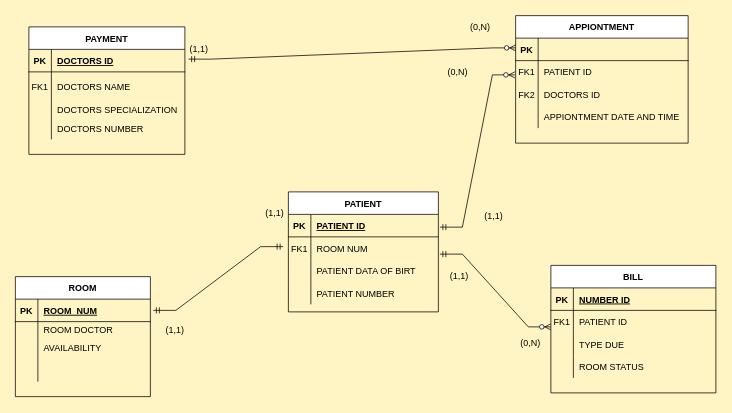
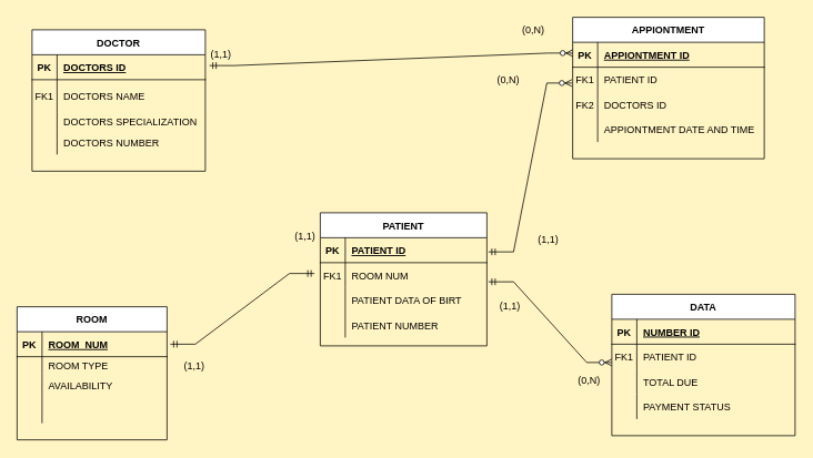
  <mxCell id="0" />
  <mxCell id="1" parent="0" />
  <mxCell id="2" value="ROOM" style="shape=table;startSize=30;container=1;collapsible=1;childLayout=tableLayout;fixedRows=1;rowLines=0;fontStyle=1;align=center;resizeLast=1;" parent="1" vertex="1"><mxGeometry x="20" y="368" width="180" height="160" as="geometry" /></mxCell>
  <mxCell id="3" value="" style="shape=partialRectangle;collapsible=0;dropTarget=0;pointerEvents=0;fillColor=none;points=[[0,0.5],[1,0.5]];portConstraint=eastwest;top=0;left=0;right=0;bottom=1;" parent="2" vertex="1"><mxGeometry y="30" width="180" height="30" as="geometry" /></mxCell>
  <mxCell id="4" value="PK" style="shape=partialRectangle;overflow=hidden;connectable=0;fillColor=none;top=0;left=0;bottom=0;right=0;fontStyle=1;" parent="3" vertex="1"><mxGeometry width="30" height="30" as="geometry"><mxRectangle width="30" height="30" as="alternateBounds" /></mxGeometry></mxCell>
  <mxCell id="5" value="ROOM  NUM" style="shape=partialRectangle;overflow=hidden;connectable=0;fillColor=none;top=0;left=0;bottom=0;right=0;align=left;spacingLeft=6;fontStyle=5;" parent="3" vertex="1"><mxGeometry x="30" width="150" height="30" as="geometry"><mxRectangle width="150" height="30" as="alternateBounds" /></mxGeometry></mxCell>
  <mxCell id="6" value="" style="shape=partialRectangle;collapsible=0;dropTarget=0;pointerEvents=0;fillColor=none;points=[[0,0.5],[1,0.5]];portConstraint=eastwest;top=0;left=0;right=0;bottom=0;" parent="2" vertex="1"><mxGeometry y="60" width="180" height="20" as="geometry" /></mxCell>
  <mxCell id="7" value="" style="shape=partialRectangle;overflow=hidden;connectable=0;fillColor=none;top=0;left=0;bottom=0;right=0;" parent="6" vertex="1"><mxGeometry width="30" height="20" as="geometry"><mxRectangle width="30" height="20" as="alternateBounds" /></mxGeometry></mxCell>
- <mxCell id="8" value="ROOM DOCTOR " style="shape=partialRectangle;overflow=hidden;connectable=0;fillColor=none;top=0;left=0;bottom=0;right=0;align=left;spacingLeft=6;" parent="6" vertex="1"><mxGeometry x="30" width="150" height="20" as="geometry"><mxRectangle width="150" height="20" as="alternateBounds" /></mxGeometry></mxCell>
+ <mxCell id="8" value="ROOM TYPE " style="shape=partialRectangle;overflow=hidden;connectable=0;fillColor=none;top=0;left=0;bottom=0;right=0;align=left;spacingLeft=6;" parent="6" vertex="1"><mxGeometry x="30" width="150" height="20" as="geometry"><mxRectangle width="150" height="20" as="alternateBounds" /></mxGeometry></mxCell>
  <mxCell id="9" value="" style="shape=partialRectangle;collapsible=0;dropTarget=0;pointerEvents=0;fillColor=none;points=[[0,0.5],[1,0.5]];portConstraint=eastwest;top=0;left=0;right=0;bottom=0;" parent="2" vertex="1"><mxGeometry y="80" width="180" height="30" as="geometry" /></mxCell>
  <mxCell id="10" value="" style="shape=partialRectangle;overflow=hidden;connectable=0;fillColor=none;top=0;left=0;bottom=0;right=0;" parent="9" vertex="1"><mxGeometry width="30" height="30" as="geometry"><mxRectangle width="30" height="30" as="alternateBounds" /></mxGeometry></mxCell>
  <mxCell id="11" value="AVAILABILITY" style="shape=partialRectangle;overflow=hidden;connectable=0;fillColor=none;top=0;left=0;bottom=0;right=0;align=left;spacingLeft=6;" parent="9" vertex="1"><mxGeometry x="30" width="150" height="30" as="geometry"><mxRectangle width="150" height="30" as="alternateBounds" /></mxGeometry></mxCell>
  <mxCell id="12" value="" style="shape=partialRectangle;collapsible=0;dropTarget=0;pointerEvents=0;fillColor=none;points=[[0,0.5],[1,0.5]];portConstraint=eastwest;top=0;left=0;right=0;bottom=0;" parent="2" vertex="1"><mxGeometry y="110" width="180" height="30" as="geometry" /></mxCell>
  <mxCell id="13" value="" style="shape=partialRectangle;overflow=hidden;connectable=0;fillColor=none;top=0;left=0;bottom=0;right=0;" parent="12" vertex="1"><mxGeometry width="30" height="30" as="geometry"><mxRectangle width="30" height="30" as="alternateBounds" /></mxGeometry></mxCell>
  <mxCell id="14" value="" style="shape=partialRectangle;overflow=hidden;connectable=0;fillColor=none;top=0;left=0;bottom=0;right=0;align=left;spacingLeft=6;" parent="12" vertex="1"><mxGeometry x="30" width="150" height="30" as="geometry"><mxRectangle width="150" height="30" as="alternateBounds" /></mxGeometry></mxCell>
  <mxCell id="15" value="PATIENT" style="shape=table;startSize=30;container=1;collapsible=1;childLayout=tableLayout;fixedRows=1;rowLines=0;fontStyle=1;align=center;resizeLast=1;" parent="1" vertex="1"><mxGeometry x="384" y="255" width="200" height="160" as="geometry" /></mxCell>
  <mxCell id="16" value="" style="shape=partialRectangle;collapsible=0;dropTarget=0;pointerEvents=0;fillColor=none;points=[[0,0.5],[1,0.5]];portConstraint=eastwest;top=0;left=0;right=0;bottom=1;" parent="15" vertex="1"><mxGeometry y="30" width="200" height="30" as="geometry" /></mxCell>
  <mxCell id="17" value="PK" style="shape=partialRectangle;overflow=hidden;connectable=0;fillColor=none;top=0;left=0;bottom=0;right=0;fontStyle=1;" parent="16" vertex="1"><mxGeometry width="30" height="30" as="geometry"><mxRectangle width="30" height="30" as="alternateBounds" /></mxGeometry></mxCell>
  <mxCell id="18" value="PATIENT ID" style="shape=partialRectangle;overflow=hidden;connectable=0;fillColor=none;top=0;left=0;bottom=0;right=0;align=left;spacingLeft=6;fontStyle=5;" parent="16" vertex="1"><mxGeometry x="30" width="170" height="30" as="geometry"><mxRectangle width="170" height="30" as="alternateBounds" /></mxGeometry></mxCell>
  <mxCell id="19" value="" style="shape=partialRectangle;collapsible=0;dropTarget=0;pointerEvents=0;fillColor=none;points=[[0,0.5],[1,0.5]];portConstraint=eastwest;top=0;left=0;right=0;bottom=0;" parent="15" vertex="1"><mxGeometry y="60" width="200" height="30" as="geometry" /></mxCell>
  <mxCell id="20" value="FK1" style="shape=partialRectangle;overflow=hidden;connectable=0;fillColor=none;top=0;left=0;bottom=0;right=0;" parent="19" vertex="1"><mxGeometry width="30" height="30" as="geometry"><mxRectangle width="30" height="30" as="alternateBounds" /></mxGeometry></mxCell>
  <mxCell id="21" value="ROOM NUM" style="shape=partialRectangle;overflow=hidden;connectable=0;fillColor=none;top=0;left=0;bottom=0;right=0;align=left;spacingLeft=6;" parent="19" vertex="1"><mxGeometry x="30" width="170" height="30" as="geometry"><mxRectangle width="170" height="30" as="alternateBounds" /></mxGeometry></mxCell>
  <mxCell id="22" value="" style="shape=partialRectangle;collapsible=0;dropTarget=0;pointerEvents=0;fillColor=none;points=[[0,0.5],[1,0.5]];portConstraint=eastwest;top=0;left=0;right=0;bottom=0;" parent="15" vertex="1"><mxGeometry y="90" width="200" height="30" as="geometry" /></mxCell>
  <mxCell id="23" value="" style="shape=partialRectangle;overflow=hidden;connectable=0;fillColor=none;top=0;left=0;bottom=0;right=0;" parent="22" vertex="1"><mxGeometry width="30" height="30" as="geometry"><mxRectangle width="30" height="30" as="alternateBounds" /></mxGeometry></mxCell>
  <mxCell id="24" value="PATIENT DATA OF BIRT" style="shape=partialRectangle;overflow=hidden;connectable=0;fillColor=none;top=0;left=0;bottom=0;right=0;align=left;spacingLeft=6;" parent="22" vertex="1"><mxGeometry x="30" width="170" height="30" as="geometry"><mxRectangle width="170" height="30" as="alternateBounds" /></mxGeometry></mxCell>
  <mxCell id="25" value="" style="shape=partialRectangle;collapsible=0;dropTarget=0;pointerEvents=0;fillColor=none;points=[[0,0.5],[1,0.5]];portConstraint=eastwest;top=0;left=0;right=0;bottom=0;" parent="15" vertex="1"><mxGeometry y="120" width="200" height="30" as="geometry" /></mxCell>
  <mxCell id="26" value="" style="shape=partialRectangle;overflow=hidden;connectable=0;fillColor=none;top=0;left=0;bottom=0;right=0;" parent="25" vertex="1"><mxGeometry width="30" height="30" as="geometry"><mxRectangle width="30" height="30" as="alternateBounds" /></mxGeometry></mxCell>
  <mxCell id="27" value="PATIENT NUMBER" style="shape=partialRectangle;overflow=hidden;connectable=0;fillColor=none;top=0;left=0;bottom=0;right=0;align=left;spacingLeft=6;" parent="25" vertex="1"><mxGeometry x="30" width="170" height="30" as="geometry"><mxRectangle width="170" height="30" as="alternateBounds" /></mxGeometry></mxCell>
- <mxCell id="28" value="BILL" style="shape=table;startSize=30;container=1;collapsible=1;childLayout=tableLayout;fixedRows=1;rowLines=0;fontStyle=1;align=center;resizeLast=1;" parent="1" vertex="1"><mxGeometry x="734" y="353" width="220" height="170" as="geometry" /></mxCell>
+ <mxCell id="28" value="DATA" style="shape=table;startSize=30;container=1;collapsible=1;childLayout=tableLayout;fixedRows=1;rowLines=0;fontStyle=1;align=center;resizeLast=1;" parent="1" vertex="1"><mxGeometry x="734" y="353" width="220" height="170" as="geometry" /></mxCell>
  <mxCell id="29" value="" style="shape=partialRectangle;collapsible=0;dropTarget=0;pointerEvents=0;fillColor=none;points=[[0,0.5],[1,0.5]];portConstraint=eastwest;top=0;left=0;right=0;bottom=1;" parent="28" vertex="1"><mxGeometry y="30" width="220" height="30" as="geometry" /></mxCell>
  <mxCell id="30" value="PK" style="shape=partialRectangle;overflow=hidden;connectable=0;fillColor=none;top=0;left=0;bottom=0;right=0;fontStyle=1;" parent="29" vertex="1"><mxGeometry width="30" height="30" as="geometry"><mxRectangle width="30" height="30" as="alternateBounds" /></mxGeometry></mxCell>
  <mxCell id="31" value="NUMBER ID" style="shape=partialRectangle;overflow=hidden;connectable=0;fillColor=none;top=0;left=0;bottom=0;right=0;align=left;spacingLeft=6;fontStyle=5;" parent="29" vertex="1"><mxGeometry x="30" width="190" height="30" as="geometry"><mxRectangle width="190" height="30" as="alternateBounds" /></mxGeometry></mxCell>
  <mxCell id="32" value="" style="shape=partialRectangle;collapsible=0;dropTarget=0;pointerEvents=0;fillColor=none;points=[[0,0.5],[1,0.5]];portConstraint=eastwest;top=0;left=0;right=0;bottom=0;" parent="28" vertex="1"><mxGeometry y="60" width="220" height="30" as="geometry" /></mxCell>
  <mxCell id="33" value="FK1" style="shape=partialRectangle;overflow=hidden;connectable=0;fillColor=none;top=0;left=0;bottom=0;right=0;" parent="32" vertex="1"><mxGeometry width="30" height="30" as="geometry"><mxRectangle width="30" height="30" as="alternateBounds" /></mxGeometry></mxCell>
  <mxCell id="34" value="PATIENT ID" style="shape=partialRectangle;overflow=hidden;connectable=0;fillColor=none;top=0;left=0;bottom=0;right=0;align=left;spacingLeft=6;" parent="32" vertex="1"><mxGeometry x="30" width="190" height="30" as="geometry"><mxRectangle width="190" height="30" as="alternateBounds" /></mxGeometry></mxCell>
  <mxCell id="35" value="" style="shape=partialRectangle;collapsible=0;dropTarget=0;pointerEvents=0;fillColor=none;points=[[0,0.5],[1,0.5]];portConstraint=eastwest;top=0;left=0;right=0;bottom=0;" parent="28" vertex="1"><mxGeometry y="90" width="220" height="30" as="geometry" /></mxCell>
  <mxCell id="36" value="" style="shape=partialRectangle;overflow=hidden;connectable=0;fillColor=none;top=0;left=0;bottom=0;right=0;" parent="35" vertex="1"><mxGeometry width="30" height="30" as="geometry"><mxRectangle width="30" height="30" as="alternateBounds" /></mxGeometry></mxCell>
- <mxCell id="37" value="TYPE DUE" style="shape=partialRectangle;overflow=hidden;connectable=0;fillColor=none;top=0;left=0;bottom=0;right=0;align=left;spacingLeft=6;" parent="35" vertex="1"><mxGeometry x="30" width="190" height="30" as="geometry"><mxRectangle width="190" height="30" as="alternateBounds" /></mxGeometry></mxCell>
+ <mxCell id="37" value="TOTAL DUE" style="shape=partialRectangle;overflow=hidden;connectable=0;fillColor=none;top=0;left=0;bottom=0;right=0;align=left;spacingLeft=6;" parent="35" vertex="1"><mxGeometry x="30" width="190" height="30" as="geometry"><mxRectangle width="190" height="30" as="alternateBounds" /></mxGeometry></mxCell>
  <mxCell id="38" value="" style="shape=partialRectangle;collapsible=0;dropTarget=0;pointerEvents=0;fillColor=none;points=[[0,0.5],[1,0.5]];portConstraint=eastwest;top=0;left=0;right=0;bottom=0;" parent="28" vertex="1"><mxGeometry y="120" width="220" height="30" as="geometry" /></mxCell>
  <mxCell id="39" value="" style="shape=partialRectangle;overflow=hidden;connectable=0;fillColor=none;top=0;left=0;bottom=0;right=0;" parent="38" vertex="1"><mxGeometry width="30" height="30" as="geometry"><mxRectangle width="30" height="30" as="alternateBounds" /></mxGeometry></mxCell>
- <mxCell id="40" value="ROOM STATUS" style="shape=partialRectangle;overflow=hidden;connectable=0;fillColor=none;top=0;left=0;bottom=0;right=0;align=left;spacingLeft=6;" parent="38" vertex="1"><mxGeometry x="30" width="190" height="30" as="geometry"><mxRectangle width="190" height="30" as="alternateBounds" /></mxGeometry></mxCell>
+ <mxCell id="40" value="PAYMENT STATUS" style="shape=partialRectangle;overflow=hidden;connectable=0;fillColor=none;top=0;left=0;bottom=0;right=0;align=left;spacingLeft=6;" parent="38" vertex="1"><mxGeometry x="30" width="190" height="30" as="geometry"><mxRectangle width="190" height="30" as="alternateBounds" /></mxGeometry></mxCell>
  <mxCell id="41" value="APPIONTMENT" style="shape=table;startSize=30;container=1;collapsible=1;childLayout=tableLayout;fixedRows=1;rowLines=0;fontStyle=1;align=center;resizeLast=1;" parent="1" vertex="1"><mxGeometry x="687" y="20" width="230" height="170" as="geometry" /></mxCell>
  <mxCell id="42" value="" style="shape=partialRectangle;collapsible=0;dropTarget=0;pointerEvents=0;fillColor=none;points=[[0,0.5],[1,0.5]];portConstraint=eastwest;top=0;left=0;right=0;bottom=1;" parent="41" vertex="1"><mxGeometry y="30" width="230" height="30" as="geometry" /></mxCell>
  <mxCell id="43" value="PK" style="shape=partialRectangle;overflow=hidden;connectable=0;fillColor=none;top=0;left=0;bottom=0;right=0;fontStyle=1;" parent="42" vertex="1"><mxGeometry width="30" height="30" as="geometry"><mxRectangle width="30" height="30" as="alternateBounds" /></mxGeometry></mxCell>
+ <mxCell id="44" value="APPIONTMENT ID" style="shape=partialRectangle;overflow=hidden;connectable=0;fillColor=none;top=0;left=0;bottom=0;right=0;align=left;spacingLeft=6;fontStyle=5;" parent="42" vertex="1"><mxGeometry x="30" width="200" height="30" as="geometry"><mxRectangle width="200" height="30" as="alternateBounds" /></mxGeometry></mxCell>
  <mxCell id="45" value="" style="shape=partialRectangle;collapsible=0;dropTarget=0;pointerEvents=0;fillColor=none;points=[[0,0.5],[1,0.5]];portConstraint=eastwest;top=0;left=0;right=0;bottom=0;" parent="41" vertex="1"><mxGeometry y="60" width="230" height="30" as="geometry" /></mxCell>
  <mxCell id="46" value="FK1" style="shape=partialRectangle;overflow=hidden;connectable=0;fillColor=none;top=0;left=0;bottom=0;right=0;" parent="45" vertex="1"><mxGeometry width="30" height="30" as="geometry"><mxRectangle width="30" height="30" as="alternateBounds" /></mxGeometry></mxCell>
  <mxCell id="47" value="PATIENT ID" style="shape=partialRectangle;overflow=hidden;connectable=0;fillColor=none;top=0;left=0;bottom=0;right=0;align=left;spacingLeft=6;" parent="45" vertex="1"><mxGeometry x="30" width="200" height="30" as="geometry"><mxRectangle width="200" height="30" as="alternateBounds" /></mxGeometry></mxCell>
  <mxCell id="48" value="" style="shape=partialRectangle;collapsible=0;dropTarget=0;pointerEvents=0;fillColor=none;points=[[0,0.5],[1,0.5]];portConstraint=eastwest;top=0;left=0;right=0;bottom=0;" parent="41" vertex="1"><mxGeometry y="90" width="230" height="30" as="geometry" /></mxCell>
  <mxCell id="49" value="FK2" style="shape=partialRectangle;overflow=hidden;connectable=0;fillColor=none;top=0;left=0;bottom=0;right=0;" parent="48" vertex="1"><mxGeometry width="30" height="30" as="geometry"><mxRectangle width="30" height="30" as="alternateBounds" /></mxGeometry></mxCell>
  <mxCell id="50" value="DOCTORS ID" style="shape=partialRectangle;overflow=hidden;connectable=0;fillColor=none;top=0;left=0;bottom=0;right=0;align=left;spacingLeft=6;" parent="48" vertex="1"><mxGeometry x="30" width="200" height="30" as="geometry"><mxRectangle width="200" height="30" as="alternateBounds" /></mxGeometry></mxCell>
  <mxCell id="51" value="" style="shape=partialRectangle;collapsible=0;dropTarget=0;pointerEvents=0;fillColor=none;points=[[0,0.5],[1,0.5]];portConstraint=eastwest;top=0;left=0;right=0;bottom=0;" parent="41" vertex="1"><mxGeometry y="120" width="230" height="30" as="geometry" /></mxCell>
  <mxCell id="52" value="" style="shape=partialRectangle;overflow=hidden;connectable=0;fillColor=none;top=0;left=0;bottom=0;right=0;" parent="51" vertex="1"><mxGeometry width="30" height="30" as="geometry"><mxRectangle width="30" height="30" as="alternateBounds" /></mxGeometry></mxCell>
  <mxCell id="53" value="APPIONTMENT DATE AND TIME" style="shape=partialRectangle;overflow=hidden;connectable=0;fillColor=none;top=0;left=0;bottom=0;right=0;align=left;spacingLeft=6;" parent="51" vertex="1"><mxGeometry x="30" width="200" height="30" as="geometry"><mxRectangle width="200" height="30" as="alternateBounds" /></mxGeometry></mxCell>
- <mxCell id="54" value="PAYMENT" style="shape=table;startSize=30;container=1;collapsible=1;childLayout=tableLayout;fixedRows=1;rowLines=0;fontStyle=1;align=center;resizeLast=1;" parent="1" vertex="1"><mxGeometry x="38" y="35" width="208" height="170" as="geometry" /></mxCell>
+ <mxCell id="54" value="DOCTOR" style="shape=table;startSize=30;container=1;collapsible=1;childLayout=tableLayout;fixedRows=1;rowLines=0;fontStyle=1;align=center;resizeLast=1;" parent="1" vertex="1"><mxGeometry x="38" y="35" width="208" height="170" as="geometry" /></mxCell>
  <mxCell id="55" value="" style="shape=partialRectangle;collapsible=0;dropTarget=0;pointerEvents=0;fillColor=none;points=[[0,0.5],[1,0.5]];portConstraint=eastwest;top=0;left=0;right=0;bottom=1;" parent="54" vertex="1"><mxGeometry y="30" width="208" height="30" as="geometry" /></mxCell>
  <mxCell id="56" value="PK" style="shape=partialRectangle;overflow=hidden;connectable=0;fillColor=none;top=0;left=0;bottom=0;right=0;fontStyle=1;" parent="55" vertex="1"><mxGeometry width="30" height="30" as="geometry"><mxRectangle width="30" height="30" as="alternateBounds" /></mxGeometry></mxCell>
  <mxCell id="57" value="DOCTORS ID" style="shape=partialRectangle;overflow=hidden;connectable=0;fillColor=none;top=0;left=0;bottom=0;right=0;align=left;spacingLeft=6;fontStyle=5;" parent="55" vertex="1"><mxGeometry x="30" width="178" height="30" as="geometry"><mxRectangle width="178" height="30" as="alternateBounds" /></mxGeometry></mxCell>
  <mxCell id="58" value="" style="shape=partialRectangle;collapsible=0;dropTarget=0;pointerEvents=0;fillColor=none;points=[[0,0.5],[1,0.5]];portConstraint=eastwest;top=0;left=0;right=0;bottom=0;" parent="54" vertex="1"><mxGeometry y="60" width="208" height="40" as="geometry" /></mxCell>
  <mxCell id="59" value="FK1" style="shape=partialRectangle;overflow=hidden;connectable=0;fillColor=none;top=0;left=0;bottom=0;right=0;" parent="58" vertex="1"><mxGeometry width="30" height="40" as="geometry"><mxRectangle width="30" height="40" as="alternateBounds" /></mxGeometry></mxCell>
  <mxCell id="60" value="DOCTORS NAME" style="shape=partialRectangle;overflow=hidden;connectable=0;fillColor=none;top=0;left=0;bottom=0;right=0;align=left;spacingLeft=6;" parent="58" vertex="1"><mxGeometry x="30" width="178" height="40" as="geometry"><mxRectangle width="178" height="40" as="alternateBounds" /></mxGeometry></mxCell>
  <mxCell id="61" value="" style="shape=partialRectangle;collapsible=0;dropTarget=0;pointerEvents=0;fillColor=none;points=[[0,0.5],[1,0.5]];portConstraint=eastwest;top=0;left=0;right=0;bottom=0;" parent="54" vertex="1"><mxGeometry y="100" width="208" height="20" as="geometry" /></mxCell>
  <mxCell id="62" value="" style="shape=partialRectangle;overflow=hidden;connectable=0;fillColor=none;top=0;left=0;bottom=0;right=0;" parent="61" vertex="1"><mxGeometry width="30" height="20" as="geometry"><mxRectangle width="30" height="20" as="alternateBounds" /></mxGeometry></mxCell>
  <mxCell id="63" value="DOCTORS SPECIALIZATION" style="shape=partialRectangle;overflow=hidden;connectable=0;fillColor=none;top=0;left=0;bottom=0;right=0;align=left;spacingLeft=6;" parent="61" vertex="1"><mxGeometry x="30" width="178" height="20" as="geometry"><mxRectangle width="178" height="20" as="alternateBounds" /></mxGeometry></mxCell>
  <mxCell id="64" value="" style="shape=partialRectangle;collapsible=0;dropTarget=0;pointerEvents=0;fillColor=none;points=[[0,0.5],[1,0.5]];portConstraint=eastwest;top=0;left=0;right=0;bottom=0;" parent="54" vertex="1"><mxGeometry y="120" width="208" height="30" as="geometry" /></mxCell>
  <mxCell id="65" value="" style="shape=partialRectangle;overflow=hidden;connectable=0;fillColor=none;top=0;left=0;bottom=0;right=0;" parent="64" vertex="1"><mxGeometry width="30" height="30" as="geometry"><mxRectangle width="30" height="30" as="alternateBounds" /></mxGeometry></mxCell>
  <mxCell id="66" value="DOCTORS NUMBER" style="shape=partialRectangle;overflow=hidden;connectable=0;fillColor=none;top=0;left=0;bottom=0;right=0;align=left;spacingLeft=6;" parent="64" vertex="1"><mxGeometry x="30" width="178" height="30" as="geometry"><mxRectangle width="178" height="30" as="alternateBounds" /></mxGeometry></mxCell>
  <mxCell id="67" value="" style="edgeStyle=entityRelationEdgeStyle;fontSize=12;html=1;endArrow=ERzeroToMany;startArrow=ERmandOne;rounded=0;entryX=-0.017;entryY=0.633;entryDx=0;entryDy=0;entryPerimeter=0;exitX=1.005;exitY=0.633;exitDx=0;exitDy=0;exitPerimeter=0;" parent="1" edge="1"><mxGeometry width="100" height="100" relative="1" as="geometry"><mxPoint x="251" y="78" as="sourcePoint" /><mxPoint x="687.05" y="63" as="targetPoint" /></mxGeometry></mxCell>
  <mxCell id="68" value="" style="edgeStyle=entityRelationEdgeStyle;fontSize=12;html=1;endArrow=ERzeroToMany;startArrow=ERmandOne;rounded=0;exitX=1.01;exitY=0.567;exitDx=0;exitDy=0;exitPerimeter=0;" parent="1" source="16" edge="1"><mxGeometry width="100" height="100" relative="1" as="geometry"><mxPoint x="586" y="199" as="sourcePoint" /><mxPoint x="686" y="99" as="targetPoint" /></mxGeometry></mxCell>
  <mxCell id="69" value="" style="edgeStyle=entityRelationEdgeStyle;fontSize=12;html=1;endArrow=ERmandOne;startArrow=ERmandOne;rounded=0;exitX=1.022;exitY=0.5;exitDx=0;exitDy=0;exitPerimeter=0;" parent="1" source="3" edge="1"><mxGeometry width="100" height="100" relative="1" as="geometry"><mxPoint x="358" y="336" as="sourcePoint" /><mxPoint x="377" y="328" as="targetPoint" /></mxGeometry></mxCell>
  <mxCell id="70" value="" style="edgeStyle=entityRelationEdgeStyle;fontSize=12;html=1;endArrow=ERzeroToMany;startArrow=ERmandOne;rounded=0;entryX=-0.014;entryY=-0.033;entryDx=0;entryDy=0;entryPerimeter=0;exitX=1.01;exitY=0.767;exitDx=0;exitDy=0;exitPerimeter=0;" parent="1" source="19" edge="1"><mxGeometry width="100" height="100" relative="1" as="geometry"><mxPoint x="537" y="379" as="sourcePoint" /><mxPoint x="733.92" y="435.01" as="targetPoint" /></mxGeometry></mxCell>
  <mxCell id="71" value="(1,1)" style="text;strokeColor=none;align=center;fillColor=none;html=1;verticalAlign=middle;whiteSpace=wrap;rounded=0;" parent="1" vertex="1"><mxGeometry x="235" y="50" width="60" height="30" as="geometry" /></mxCell>
  <mxCell id="72" value="(0,N)" style="text;strokeColor=none;align=center;fillColor=none;html=1;verticalAlign=middle;whiteSpace=wrap;rounded=0;" parent="1" vertex="1"><mxGeometry x="610" y="20" width="60" height="30" as="geometry" /></mxCell>
  <mxCell id="73" value="(0,N)" style="text;strokeColor=none;align=center;fillColor=none;html=1;verticalAlign=middle;whiteSpace=wrap;rounded=0;" parent="1" vertex="1"><mxGeometry x="580" y="81" width="60" height="30" as="geometry" /></mxCell>
  <mxCell id="74" value="(1,1)" style="text;strokeColor=none;align=center;fillColor=none;html=1;verticalAlign=middle;whiteSpace=wrap;rounded=0;" parent="1" vertex="1"><mxGeometry x="336" y="268" width="60" height="30" as="geometry" /></mxCell>
  <mxCell id="75" value="(1,1)" style="text;strokeColor=none;align=center;fillColor=none;html=1;verticalAlign=middle;whiteSpace=wrap;rounded=0;" parent="1" vertex="1"><mxGeometry x="203" y="425" width="60" height="30" as="geometry" /></mxCell>
  <mxCell id="76" value="(1,1)" style="text;strokeColor=none;align=center;fillColor=none;html=1;verticalAlign=middle;whiteSpace=wrap;rounded=0;" parent="1" vertex="1"><mxGeometry x="628" y="273" width="60" height="30" as="geometry" /></mxCell>
  <mxCell id="77" value="(1,1)" style="text;strokeColor=none;align=center;fillColor=none;html=1;verticalAlign=middle;whiteSpace=wrap;rounded=0;" parent="1" vertex="1"><mxGeometry x="582" y="353" width="60" height="30" as="geometry" /></mxCell>
  <mxCell id="78" value="(0,N)" style="text;strokeColor=none;align=center;fillColor=none;html=1;verticalAlign=middle;whiteSpace=wrap;rounded=0;" parent="1" vertex="1"><mxGeometry x="677" y="442" width="60" height="30" as="geometry" /></mxCell>
